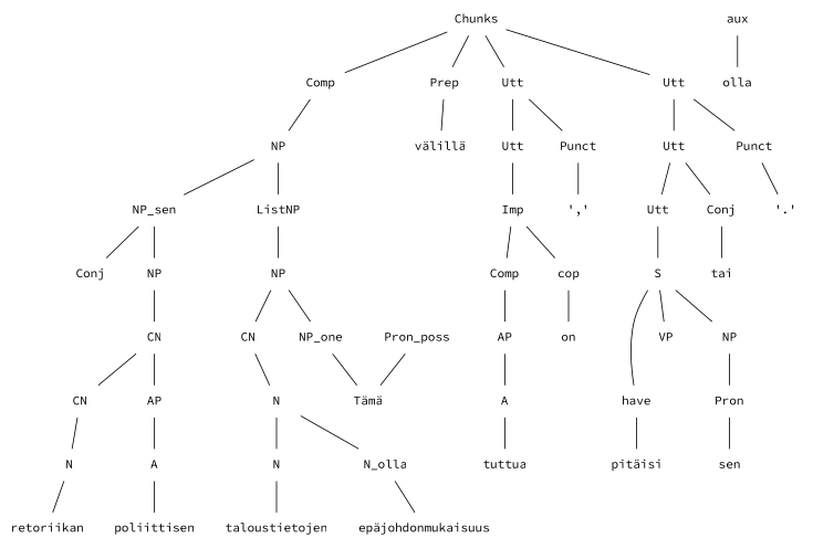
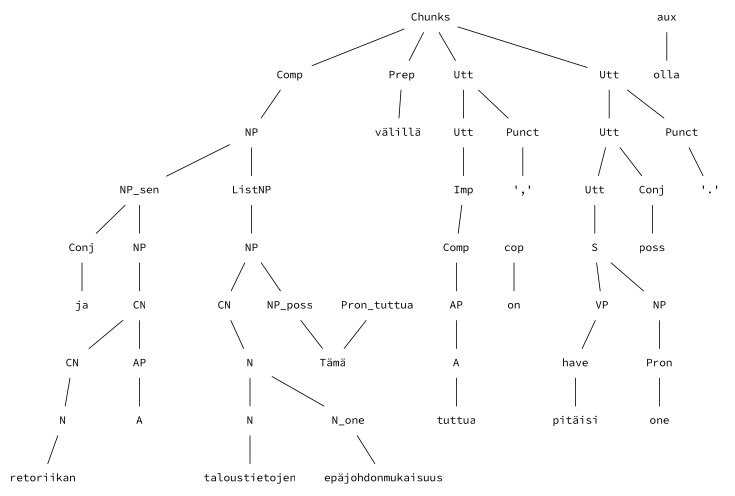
  graph {
    fontname="Source Code Pro"
    node [fontname="Source Code Pro" shape=plaintext style=solid]
    edge [fontname="Source Code Pro" style=solid]
    n1 [label=Chunks]
    n2 [label=Comp]
    n3 [label=Prep]
    n4 [label=Utt]
    n5 [label=Utt]
    n6 [label=NP]
    n7 [label="välillä"]
    n8 [label=Utt]
    n9 [label=Punct]
    n10 [label=Utt]
    n11 [label=Punct]
    n12 [label=ListNP]
    n13 [label=NP_sen]
    n14 [label=NP]
    n15 [label=Conj]
    n16 [label=NP]
-   n17 [label=NP_one]
+   n17 [label=NP_poss]
    n18 [label=CN]
    n19 [label="Tämä"]
    n20 [label=N]
-   n21 [label=Pron_poss]
-   n22 [label=N_olla]
+   n21 [label=Pron_tuttua]
+   n22 [label=N_one]
    n23 [label=N]
    n24 [label="epäjohdonmukaisuus"]
    n25 [label=taloustietojen]
+   n26 [label=ja]
    n27 [label=CN]
    n28 [label=AP]
    n29 [label=CN]
    n30 [label=A]
    n31 [label=N]
-   n32 [label=poliittisen]
    n33 [label=retoriikan]
    n34 [label=Imp]
    n35 [label="','"]
    n36 [label=cop]
    n37 [label=Comp]
    n38 [label=on]
    n39 [label=AP]
    n40 [label=A]
    n41 [label=tuttua]
    n42 [label=Conj]
    n43 [label=Utt]
    n44 [label="'.'"]
-   n45 [label=tai]
+   n45 [label=poss]
    n46 [label=S]
    n47 [label=NP]
    n48 [label=have]
    n49 [label=VP]
    n50 [label=Pron]
    n51 [label="pitäisi"]
-   n52 [label=sen]
+   n52 [label=one]
    n53 [label=aux]
    n54 [label=olla]
    n1 -- n2
    n1 -- n3
    n1 -- n4
    n1 -- n5
    n2 -- n6
    n3 -- n7
    n4 -- n8
    n4 -- n9
    n5 -- n10
    n5 -- n11
    n6 -- n12
    n6 -- n13
    n8 -- n34
    n9 -- n35
    n10 -- n42
    n10 -- n43
    n11 -- n44
    n12 -- n14
    n13 -- n15
    n13 -- n16
    n14 -- n17
    n14 -- n18
+   n15 -- n26
    n16 -- n27
    n17 -- n19
    n18 -- n20
    n20 -- n22
    n20 -- n23
    n21 -- n19
    n22 -- n24
    n23 -- n25
    n27 -- n28
    n27 -- n29
    n28 -- n30
    n29 -- n31
-   n30 -- n32
    n31 -- n33
-   n34 -- n36
    n34 -- n37
    n36 -- n38
    n37 -- n39
    n39 -- n40
    n40 -- n41
    n42 -- n45
    n43 -- n46
    n46 -- n47
-   n46 -- n48
+   n49 -- n48
    n46 -- n49
    n47 -- n50
    n48 -- n51
    n50 -- n52
    n53 -- n54
  }
